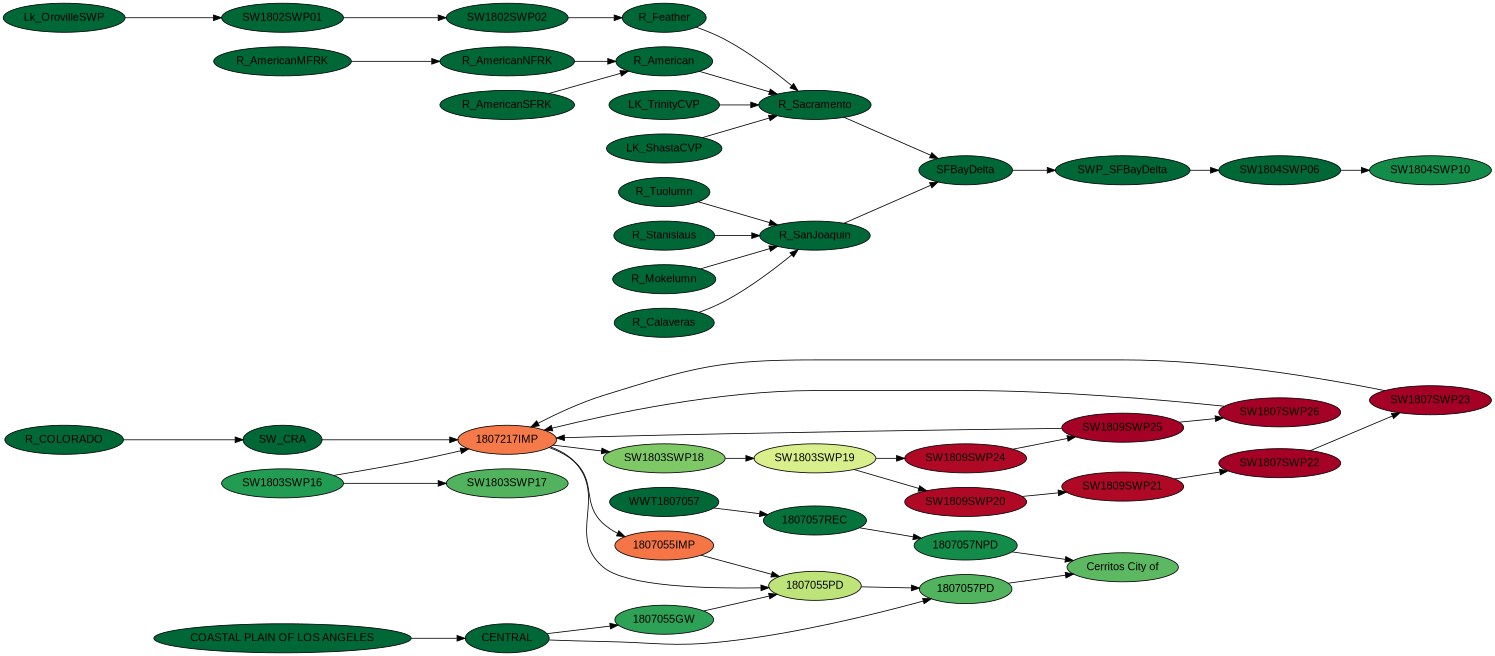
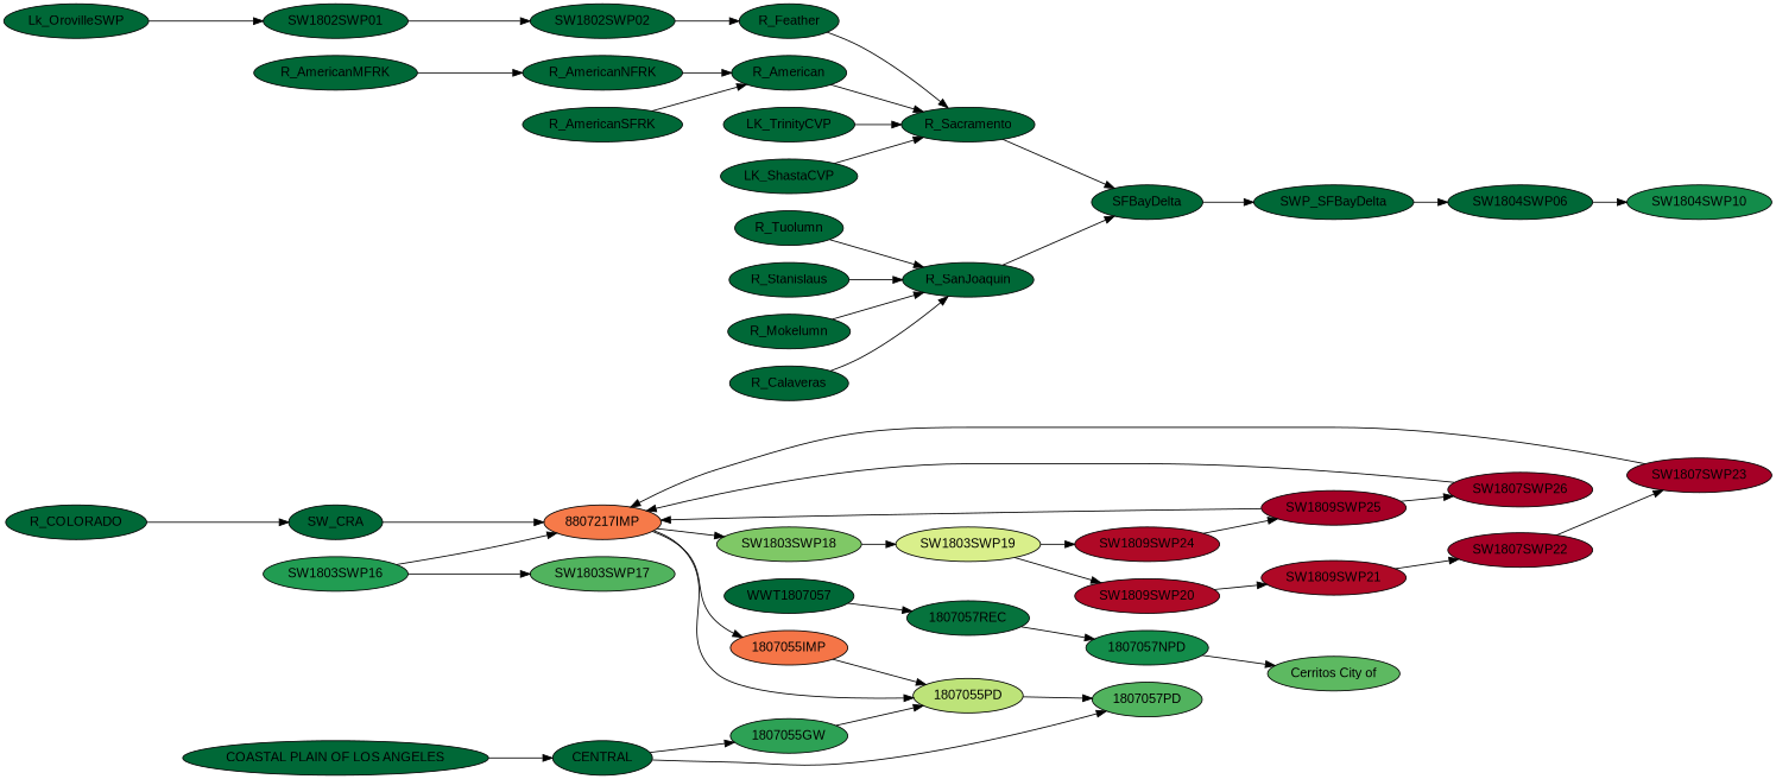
  digraph {
    fontname="Liberation Sans"
    rankdir=LR
    node [fillcolor="#006837" fontname="Liberation Sans" style=filled]
    edge [fontname="Liberation Sans"]
    "1807055PD" [fillcolor="#bde379"]
    "1807057PD" [fillcolor="#51b35e"]
    "Cerritos City of" [fillcolor="#5db961"]
-   "1807217IMP" [fillcolor="#f67a49"]
+   "1807217IMP" [fillcolor="#f67a49" label="8807217IMP"]
    "1807055IMP" [fillcolor="#f57547"]
    SW1803SWP18 [fillcolor="#7fc866"]
    SW1809SWP25 [fillcolor="#a50026"]
    SW1807SWP26 [fillcolor="#a50026"]
    SW1803SWP19 [fillcolor="#d9ef8b"]
    SW1809SWP24 [fillcolor="#af0926"]
    SW1809SWP20 [fillcolor="#af0926"]
    SW1809SWP21 [fillcolor="#af0926"]
    SW1807SWP22 [fillcolor="#a50026"]
    SW1807SWP23 [fillcolor="#a50026"]
    SW1803SWP16 [fillcolor="#219c52"]
    SW1803SWP17 [fillcolor="#51b35e"]
    SW1804SWP10 [fillcolor="#138c4a"]
    SWP_SFBayDelta
    SW1804SWP06
    R_Sacramento
    SFBayDelta
    SW1802SWP02
    R_Feather
    Lk_OrovilleSWP
    SW1802SWP01
    R_AmericanNFRK
    R_American
    R_AmericanMFRK
    R_AmericanSFRK
    LK_TrinityCVP
    LK_ShastaCVP
    R_SanJoaquin
    R_Tuolumn
    R_Stanislaus
    R_Mokelumn
    R_Calaveras
    R_COLORADO
    SW_CRA
    CENTRAL
    "1807055GW" [fillcolor="#2da155"]
    "COASTAL PLAIN OF LOS ANGELES"
    "1807057REC" [fillcolor="#06733d"]
    "1807057NPD" [fillcolor="#138c4a"]
    WWT1807057
    "1807055PD" -> "1807057PD"
-   "1807057PD" -> "Cerritos City of"
    "1807217IMP" -> "1807055PD"
    "1807217IMP" -> "1807055IMP"
    "1807217IMP" -> SW1803SWP18
    "1807055IMP" -> "1807055PD"
    SW1803SWP18 -> SW1803SWP19
    SW1809SWP25 -> "1807217IMP"
    SW1809SWP25 -> SW1807SWP26
    SW1807SWP26 -> "1807217IMP"
    SW1803SWP19 -> SW1809SWP24
    SW1803SWP19 -> SW1809SWP20
    SW1809SWP24 -> SW1809SWP25
    SW1809SWP20 -> SW1809SWP21
    SW1809SWP21 -> SW1807SWP22
    SW1807SWP22 -> SW1807SWP23
    SW1807SWP23 -> "1807217IMP"
    SW1803SWP16 -> "1807217IMP"
    SW1803SWP16 -> SW1803SWP17
    SWP_SFBayDelta -> SW1804SWP06
    SW1804SWP06 -> SW1804SWP10
    R_Sacramento -> SFBayDelta
    SFBayDelta -> SWP_SFBayDelta
    SW1802SWP02 -> R_Feather
    R_Feather -> R_Sacramento
    Lk_OrovilleSWP -> SW1802SWP01
    SW1802SWP01 -> SW1802SWP02
    R_AmericanNFRK -> R_American
    R_American -> R_Sacramento
    R_AmericanMFRK -> R_AmericanNFRK
    R_AmericanSFRK -> R_American
    LK_TrinityCVP -> R_Sacramento
    LK_ShastaCVP -> R_Sacramento
    R_SanJoaquin -> SFBayDelta
    R_Tuolumn -> R_SanJoaquin
    R_Stanislaus -> R_SanJoaquin
    R_Mokelumn -> R_SanJoaquin
    R_Calaveras -> R_SanJoaquin
    R_COLORADO -> SW_CRA
    SW_CRA -> "1807217IMP"
    CENTRAL -> "1807057PD"
    CENTRAL -> "1807055GW"
    "1807055GW" -> "1807055PD"
    "COASTAL PLAIN OF LOS ANGELES" -> CENTRAL
    "1807057REC" -> "1807057NPD"
    "1807057NPD" -> "Cerritos City of"
    WWT1807057 -> "1807057REC"
  }
